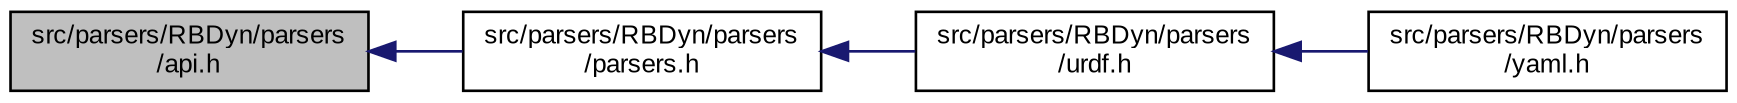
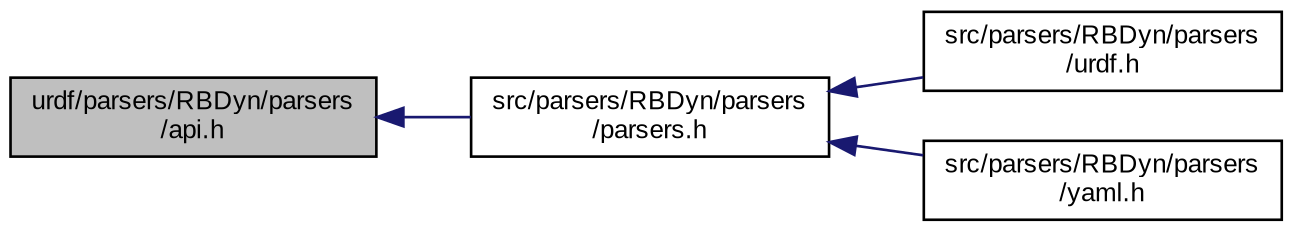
  digraph {
    fontname="Liberation Sans"
    rankdir=LR
    node [color=black fillcolor=white fontname="Liberation Sans" fontsize=10 shape=record style=filled]
    edge [color=midnightblue dir=back fontname="Liberation Sans" fontsize=10 labelfontname=Helvetica labelfontsize=10 style=solid]
-   n1 [fillcolor=grey75 fontcolor=black height=0.2 label="src/parsers/RBDyn/parsers\l/api.h" width=0.4]
+   n1 [fillcolor=grey75 fontcolor=black height=0.2 label="urdf/parsers/RBDyn/parsers\l/api.h" width=0.4]
    n2 [height=0.2 label="src/parsers/RBDyn/parsers\l/parsers.h" width=0.4]
    n3 [height=0.2 label="src/parsers/RBDyn/parsers\l/urdf.h" width=0.4]
    n4 [height=0.2 label="src/parsers/RBDyn/parsers\l/yaml.h" width=0.4]
    n1 -> n2
    n2 -> n3
-   n3 -> n4
+   n2 -> n4
  }
